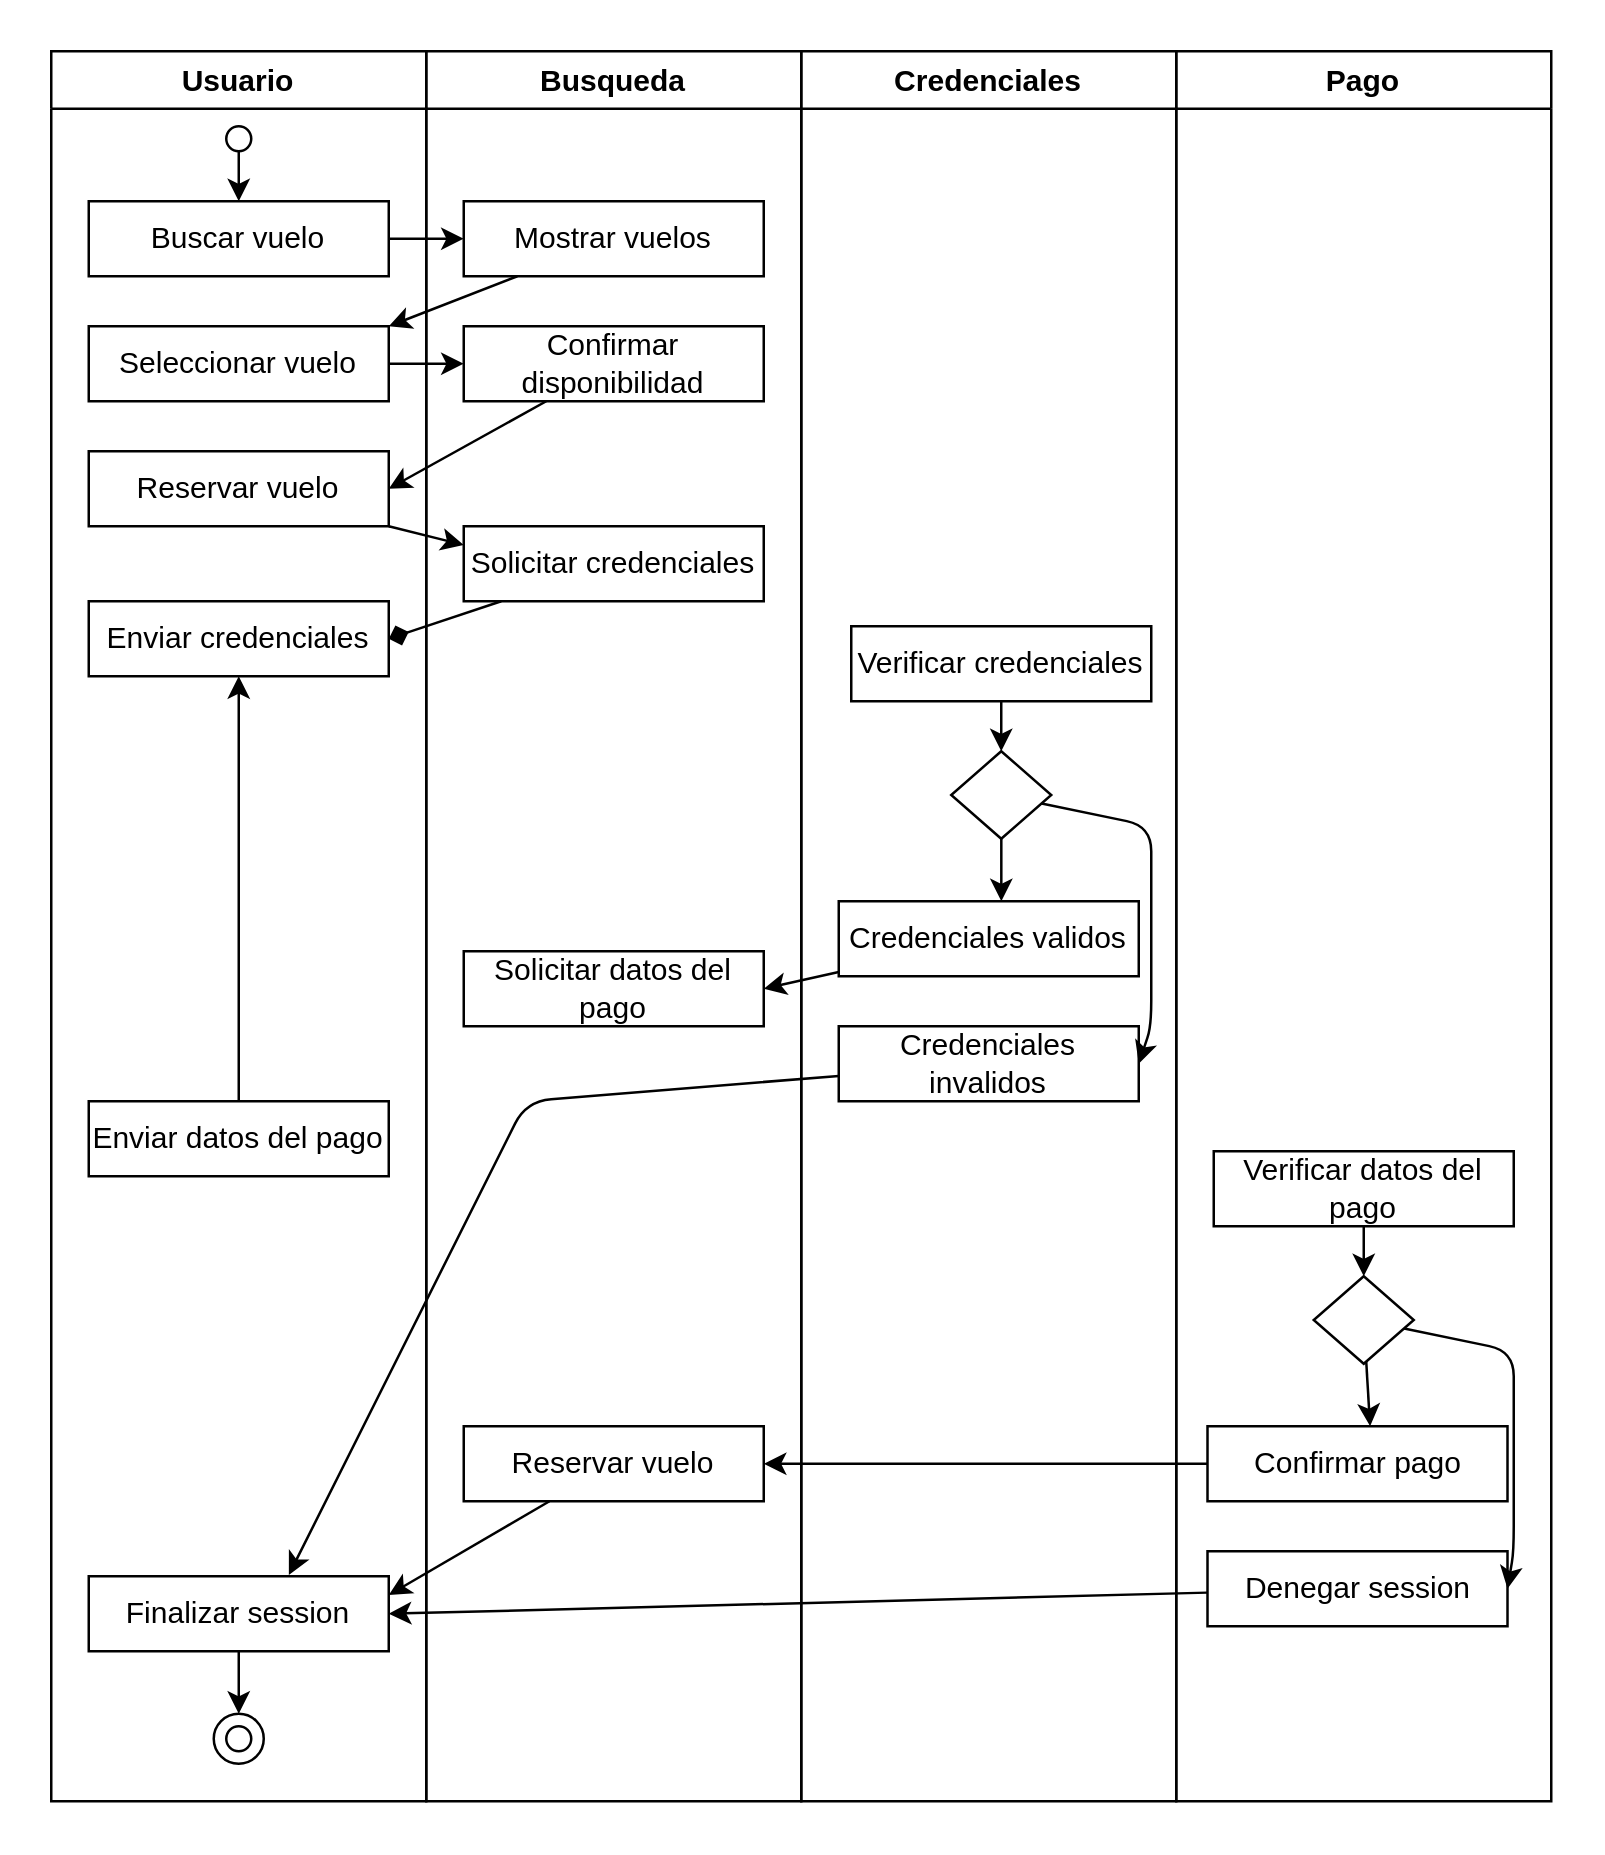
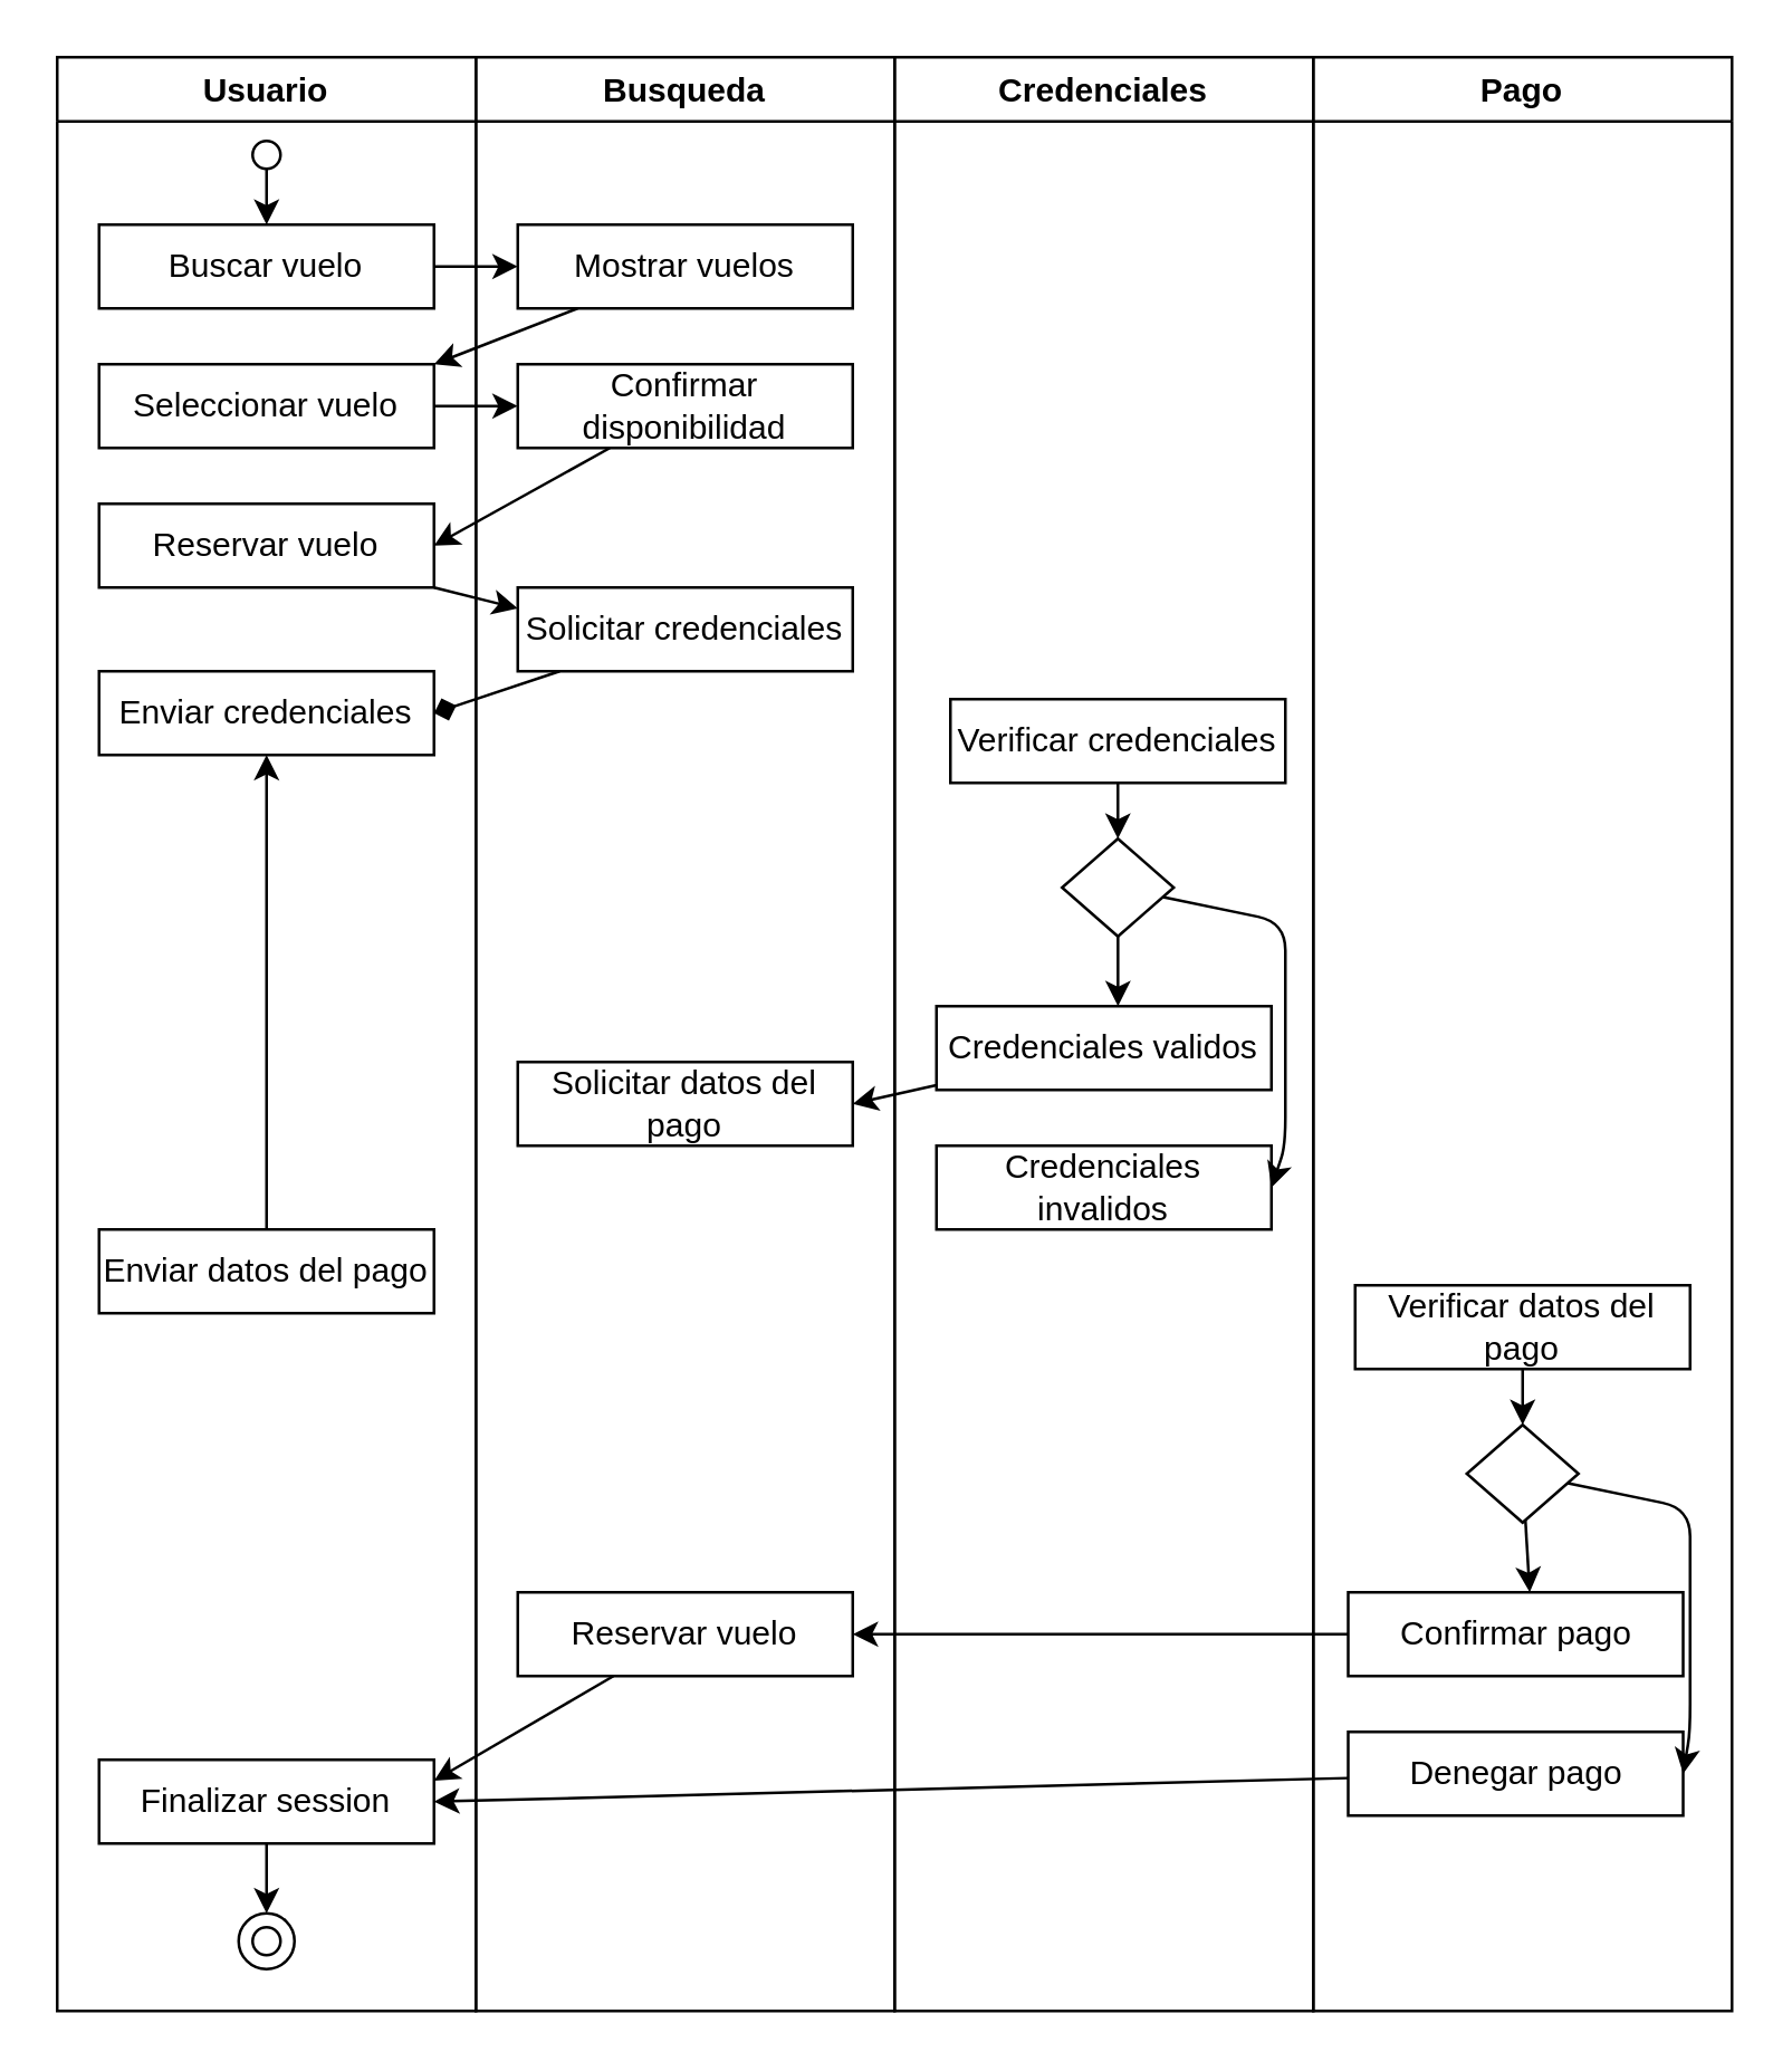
  <mxCell id="0" />
  <mxCell id="1" parent="0" />
  <mxCell id="2" value="Usuario" style="swimlane;fillColor=none;strokeColor=#000000;fontColor=#000000;" vertex="1" parent="1"><mxGeometry x="20" y="20" width="150" height="700" as="geometry" /></mxCell>
  <mxCell id="3" style="edgeStyle=none;html=1;fontColor=#000000;strokeColor=#000000;" edge="1" parent="2" source="4" target="5"><mxGeometry relative="1" as="geometry" /></mxCell>
  <mxCell id="4" value="" style="ellipse;whiteSpace=wrap;html=1;aspect=fixed;strokeColor=#000000;fontColor=#000000;fillColor=default;" vertex="1" parent="2"><mxGeometry x="70" y="30" width="10" height="10" as="geometry" /></mxCell>
  <mxCell id="5" value="Buscar vuelo" style="rounded=0;whiteSpace=wrap;html=1;strokeColor=#000000;fontColor=#000000;fillColor=none;" vertex="1" parent="2"><mxGeometry x="15" y="60" width="120" height="30" as="geometry" /></mxCell>
  <mxCell id="6" value="Seleccionar vuelo" style="rounded=0;whiteSpace=wrap;html=1;strokeColor=#000000;fontColor=#000000;fillColor=none;" vertex="1" parent="2"><mxGeometry x="15" y="110" width="120" height="30" as="geometry" /></mxCell>
  <mxCell id="7" value="Reservar vuelo" style="rounded=0;whiteSpace=wrap;html=1;strokeColor=#000000;fontColor=#000000;fillColor=none;" vertex="1" parent="2"><mxGeometry x="15" y="160" width="120" height="30" as="geometry" /></mxCell>
  <mxCell id="8" value="Enviar credenciales" style="rounded=0;whiteSpace=wrap;html=1;strokeColor=#000000;fontColor=#000000;fillColor=none;" vertex="1" parent="2"><mxGeometry x="15" y="220" width="120" height="30" as="geometry" /></mxCell>
  <mxCell id="9" value="Enviar datos del pago" style="rounded=0;whiteSpace=wrap;html=1;strokeColor=#000000;fontColor=#000000;fillColor=none;" vertex="1" parent="2"><mxGeometry x="15" y="420" width="120" height="30" as="geometry" /></mxCell>
  <mxCell id="10" style="edgeStyle=none;html=1;entryX=0.5;entryY=0;entryDx=0;entryDy=0;strokeColor=#000000;fontColor=#000000;" edge="1" parent="2" source="11" target="13"><mxGeometry relative="1" as="geometry" /></mxCell>
  <mxCell id="11" value="Finalizar session" style="rounded=0;whiteSpace=wrap;html=1;strokeColor=#000000;fontColor=#000000;fillColor=none;" vertex="1" parent="2"><mxGeometry x="15" y="610" width="120" height="30" as="geometry" /></mxCell>
  <mxCell id="12" value="" style="ellipse;whiteSpace=wrap;html=1;aspect=fixed;strokeColor=#000000;fontColor=#000000;fillColor=default;" vertex="1" parent="2"><mxGeometry x="70" y="670" width="10" height="10" as="geometry" /></mxCell>
  <mxCell id="13" value="" style="ellipse;whiteSpace=wrap;html=1;aspect=fixed;strokeColor=#000000;fontColor=#000000;fillColor=none;" vertex="1" parent="2"><mxGeometry x="65" y="665" width="20" height="20" as="geometry" /></mxCell>
  <mxCell id="14" value="Busqueda" style="swimlane;fillColor=none;strokeColor=#000000;fontColor=#000000;" vertex="1" parent="1"><mxGeometry x="170" y="20" width="150" height="700" as="geometry" /></mxCell>
  <mxCell id="15" value="Mostrar vuelos" style="rounded=0;whiteSpace=wrap;html=1;strokeColor=#000000;fontColor=#000000;fillColor=none;" vertex="1" parent="14"><mxGeometry x="15" y="60" width="120" height="30" as="geometry" /></mxCell>
  <mxCell id="16" value="Confirmar disponibilidad" style="rounded=0;whiteSpace=wrap;html=1;strokeColor=#000000;fontColor=#000000;fillColor=none;" vertex="1" parent="14"><mxGeometry x="15" y="110" width="120" height="30" as="geometry" /></mxCell>
  <mxCell id="17" value="Solicitar credenciales" style="rounded=0;whiteSpace=wrap;html=1;strokeColor=#000000;fontColor=#000000;fillColor=none;" vertex="1" parent="14"><mxGeometry x="15" y="190" width="120" height="30" as="geometry" /></mxCell>
  <mxCell id="18" value="Solicitar datos del pago" style="rounded=0;whiteSpace=wrap;html=1;strokeColor=#000000;fontColor=#000000;fillColor=none;" vertex="1" parent="14"><mxGeometry x="15" y="360" width="120" height="30" as="geometry" /></mxCell>
  <mxCell id="19" value="Reservar vuelo" style="rounded=0;whiteSpace=wrap;html=1;strokeColor=#000000;fontColor=#000000;fillColor=none;" vertex="1" parent="14"><mxGeometry x="15" y="550" width="120" height="30" as="geometry" /></mxCell>
  <mxCell id="20" value="Credenciales" style="swimlane;fillColor=none;strokeColor=#000000;fontColor=#000000;" vertex="1" parent="1"><mxGeometry x="320" y="20" width="150" height="700" as="geometry" /></mxCell>
  <mxCell id="21" style="edgeStyle=none;html=1;entryX=0.5;entryY=0;entryDx=0;entryDy=0;strokeColor=#000000;fontColor=#000000;" edge="1" parent="20" source="22" target="25"><mxGeometry relative="1" as="geometry" /></mxCell>
  <mxCell id="22" value="Verificar credenciales" style="rounded=0;whiteSpace=wrap;html=1;strokeColor=#000000;fontColor=#000000;fillColor=none;" vertex="1" parent="20"><mxGeometry x="20" y="230" width="120" height="30" as="geometry" /></mxCell>
  <mxCell id="23" style="edgeStyle=none;html=1;entryX=1;entryY=0.5;entryDx=0;entryDy=0;strokeColor=#000000;fontColor=#000000;" edge="1" parent="20" source="25" target="27"><mxGeometry relative="1" as="geometry"><Array as="points"><mxPoint x="140" y="310" /><mxPoint x="140" y="390" /></Array></mxGeometry></mxCell>
  <mxCell id="24" style="edgeStyle=none;html=1;entryX=0.542;entryY=0;entryDx=0;entryDy=0;entryPerimeter=0;strokeColor=#000000;fontColor=#000000;" edge="1" parent="20" source="25" target="26"><mxGeometry relative="1" as="geometry" /></mxCell>
  <mxCell id="25" value="" style="rhombus;whiteSpace=wrap;html=1;strokeColor=#000000;fontColor=#000000;fillColor=none;" vertex="1" parent="20"><mxGeometry x="60" y="280" width="40" height="35" as="geometry" /></mxCell>
  <mxCell id="26" value="Credenciales validos" style="rounded=0;whiteSpace=wrap;html=1;strokeColor=#000000;fontColor=#000000;fillColor=none;" vertex="1" parent="20"><mxGeometry x="15" y="340" width="120" height="30" as="geometry" /></mxCell>
  <mxCell id="27" value="Credenciales invalidos" style="rounded=0;whiteSpace=wrap;html=1;strokeColor=#000000;fontColor=#000000;fillColor=none;" vertex="1" parent="20"><mxGeometry x="15" y="390" width="120" height="30" as="geometry" /></mxCell>
  <mxCell id="28" value="Pago" style="swimlane;fillColor=none;strokeColor=#000000;fontColor=#000000;" vertex="1" parent="1"><mxGeometry x="470" y="20" width="150" height="700" as="geometry" /></mxCell>
  <mxCell id="29" style="edgeStyle=none;html=1;entryX=0.5;entryY=0;entryDx=0;entryDy=0;strokeColor=#000000;fontColor=#000000;" edge="1" parent="28" source="30" target="31"><mxGeometry relative="1" as="geometry" /></mxCell>
  <mxCell id="30" value="Verificar datos del pago" style="rounded=0;whiteSpace=wrap;html=1;strokeColor=#000000;fontColor=#000000;fillColor=none;" vertex="1" parent="28"><mxGeometry x="15" y="440" width="120" height="30" as="geometry" /></mxCell>
  <mxCell id="31" value="" style="rhombus;whiteSpace=wrap;html=1;strokeColor=#000000;fontColor=#000000;fillColor=none;" vertex="1" parent="28"><mxGeometry x="55" y="490" width="40" height="35" as="geometry" /></mxCell>
  <mxCell id="32" value="Confirmar pago" style="rounded=0;whiteSpace=wrap;html=1;strokeColor=#000000;fontColor=#000000;fillColor=none;" vertex="1" parent="28"><mxGeometry x="12.5" y="550" width="120" height="30" as="geometry" /></mxCell>
  <mxCell id="33" style="edgeStyle=none;html=1;entryX=0.542;entryY=0;entryDx=0;entryDy=0;entryPerimeter=0;strokeColor=#000000;fontColor=#000000;" edge="1" parent="28" source="31" target="32"><mxGeometry relative="1" as="geometry" /></mxCell>
- <mxCell id="34" value="Denegar session" style="rounded=0;whiteSpace=wrap;html=1;strokeColor=#000000;fontColor=#000000;fillColor=none;" vertex="1" parent="28"><mxGeometry x="12.5" y="600" width="120" height="30" as="geometry" /></mxCell>
+ <mxCell id="34" value="Denegar pago" style="rounded=0;whiteSpace=wrap;html=1;strokeColor=#000000;fontColor=#000000;fillColor=none;" vertex="1" parent="28"><mxGeometry x="12.5" y="600" width="120" height="30" as="geometry" /></mxCell>
  <mxCell id="35" style="edgeStyle=none;html=1;entryX=1;entryY=0.5;entryDx=0;entryDy=0;strokeColor=#000000;fontColor=#000000;" edge="1" parent="28" source="31" target="34"><mxGeometry relative="1" as="geometry"><Array as="points"><mxPoint x="135" y="520" /><mxPoint x="135" y="600" /></Array></mxGeometry></mxCell>
  <mxCell id="36" style="edgeStyle=none;html=1;entryX=0;entryY=0.5;entryDx=0;entryDy=0;strokeColor=#000000;fontColor=#000000;" edge="1" parent="1" source="5" target="15"><mxGeometry relative="1" as="geometry" /></mxCell>
  <mxCell id="37" style="edgeStyle=none;html=1;entryX=1;entryY=0;entryDx=0;entryDy=0;strokeColor=#000000;fontColor=#000000;" edge="1" parent="1" source="15" target="6"><mxGeometry relative="1" as="geometry" /></mxCell>
  <mxCell id="38" style="edgeStyle=none;html=1;entryX=0;entryY=0.5;entryDx=0;entryDy=0;strokeColor=#000000;fontColor=#000000;" edge="1" parent="1" source="6" target="16"><mxGeometry relative="1" as="geometry" /></mxCell>
  <mxCell id="39" style="edgeStyle=none;html=1;entryX=1;entryY=0.5;entryDx=0;entryDy=0;strokeColor=#000000;fontColor=#000000;" edge="1" parent="1" source="16" target="7"><mxGeometry relative="1" as="geometry" /></mxCell>
  <mxCell id="40" style="edgeStyle=none;html=1;entryX=0;entryY=0.25;entryDx=0;entryDy=0;strokeColor=#000000;fontColor=#000000;" edge="1" parent="1" source="7" target="17"><mxGeometry relative="1" as="geometry" /></mxCell>
  <mxCell id="41" style="edgeStyle=none;html=1;entryX=1;entryY=0.5;entryDx=0;entryDy=0;strokeColor=#000000;fontColor=#000000;endArrow=diamond;" edge="1" parent="1" source="17" target="8"><mxGeometry relative="1" as="geometry" /></mxCell>
  <mxCell id="42" style="edgeStyle=none;html=1;entryX=1;entryY=0.5;entryDx=0;entryDy=0;strokeColor=#000000;fontColor=#000000;" edge="1" parent="1" source="26" target="18"><mxGeometry relative="1" as="geometry" /></mxCell>
  <mxCell id="43" style="edgeStyle=none;html=1;strokeColor=#000000;fontColor=#000000;" edge="1" parent="1" source="9" target="8"><mxGeometry relative="1" as="geometry" /></mxCell>
  <mxCell id="44" style="edgeStyle=none;html=1;entryX=1;entryY=0.5;entryDx=0;entryDy=0;strokeColor=#000000;fontColor=#000000;" edge="1" parent="1" source="32" target="19"><mxGeometry relative="1" as="geometry" /></mxCell>
  <mxCell id="45" style="edgeStyle=none;html=1;entryX=1;entryY=0.25;entryDx=0;entryDy=0;strokeColor=#000000;fontColor=#000000;" edge="1" parent="1" source="19" target="11"><mxGeometry relative="1" as="geometry" /></mxCell>
  <mxCell id="46" style="edgeStyle=none;html=1;entryX=1;entryY=0.5;entryDx=0;entryDy=0;strokeColor=#000000;fontColor=#000000;" edge="1" parent="1" source="34" target="11"><mxGeometry relative="1" as="geometry" /></mxCell>
- <mxCell id="47" style="edgeStyle=none;html=1;entryX=0.667;entryY=-0.018;entryDx=0;entryDy=0;entryPerimeter=0;strokeColor=#000000;fontColor=#000000;" edge="1" parent="1" source="27" target="11"><mxGeometry relative="1" as="geometry"><Array as="points"><mxPoint x="210" y="440" /></Array></mxGeometry></mxCell>
